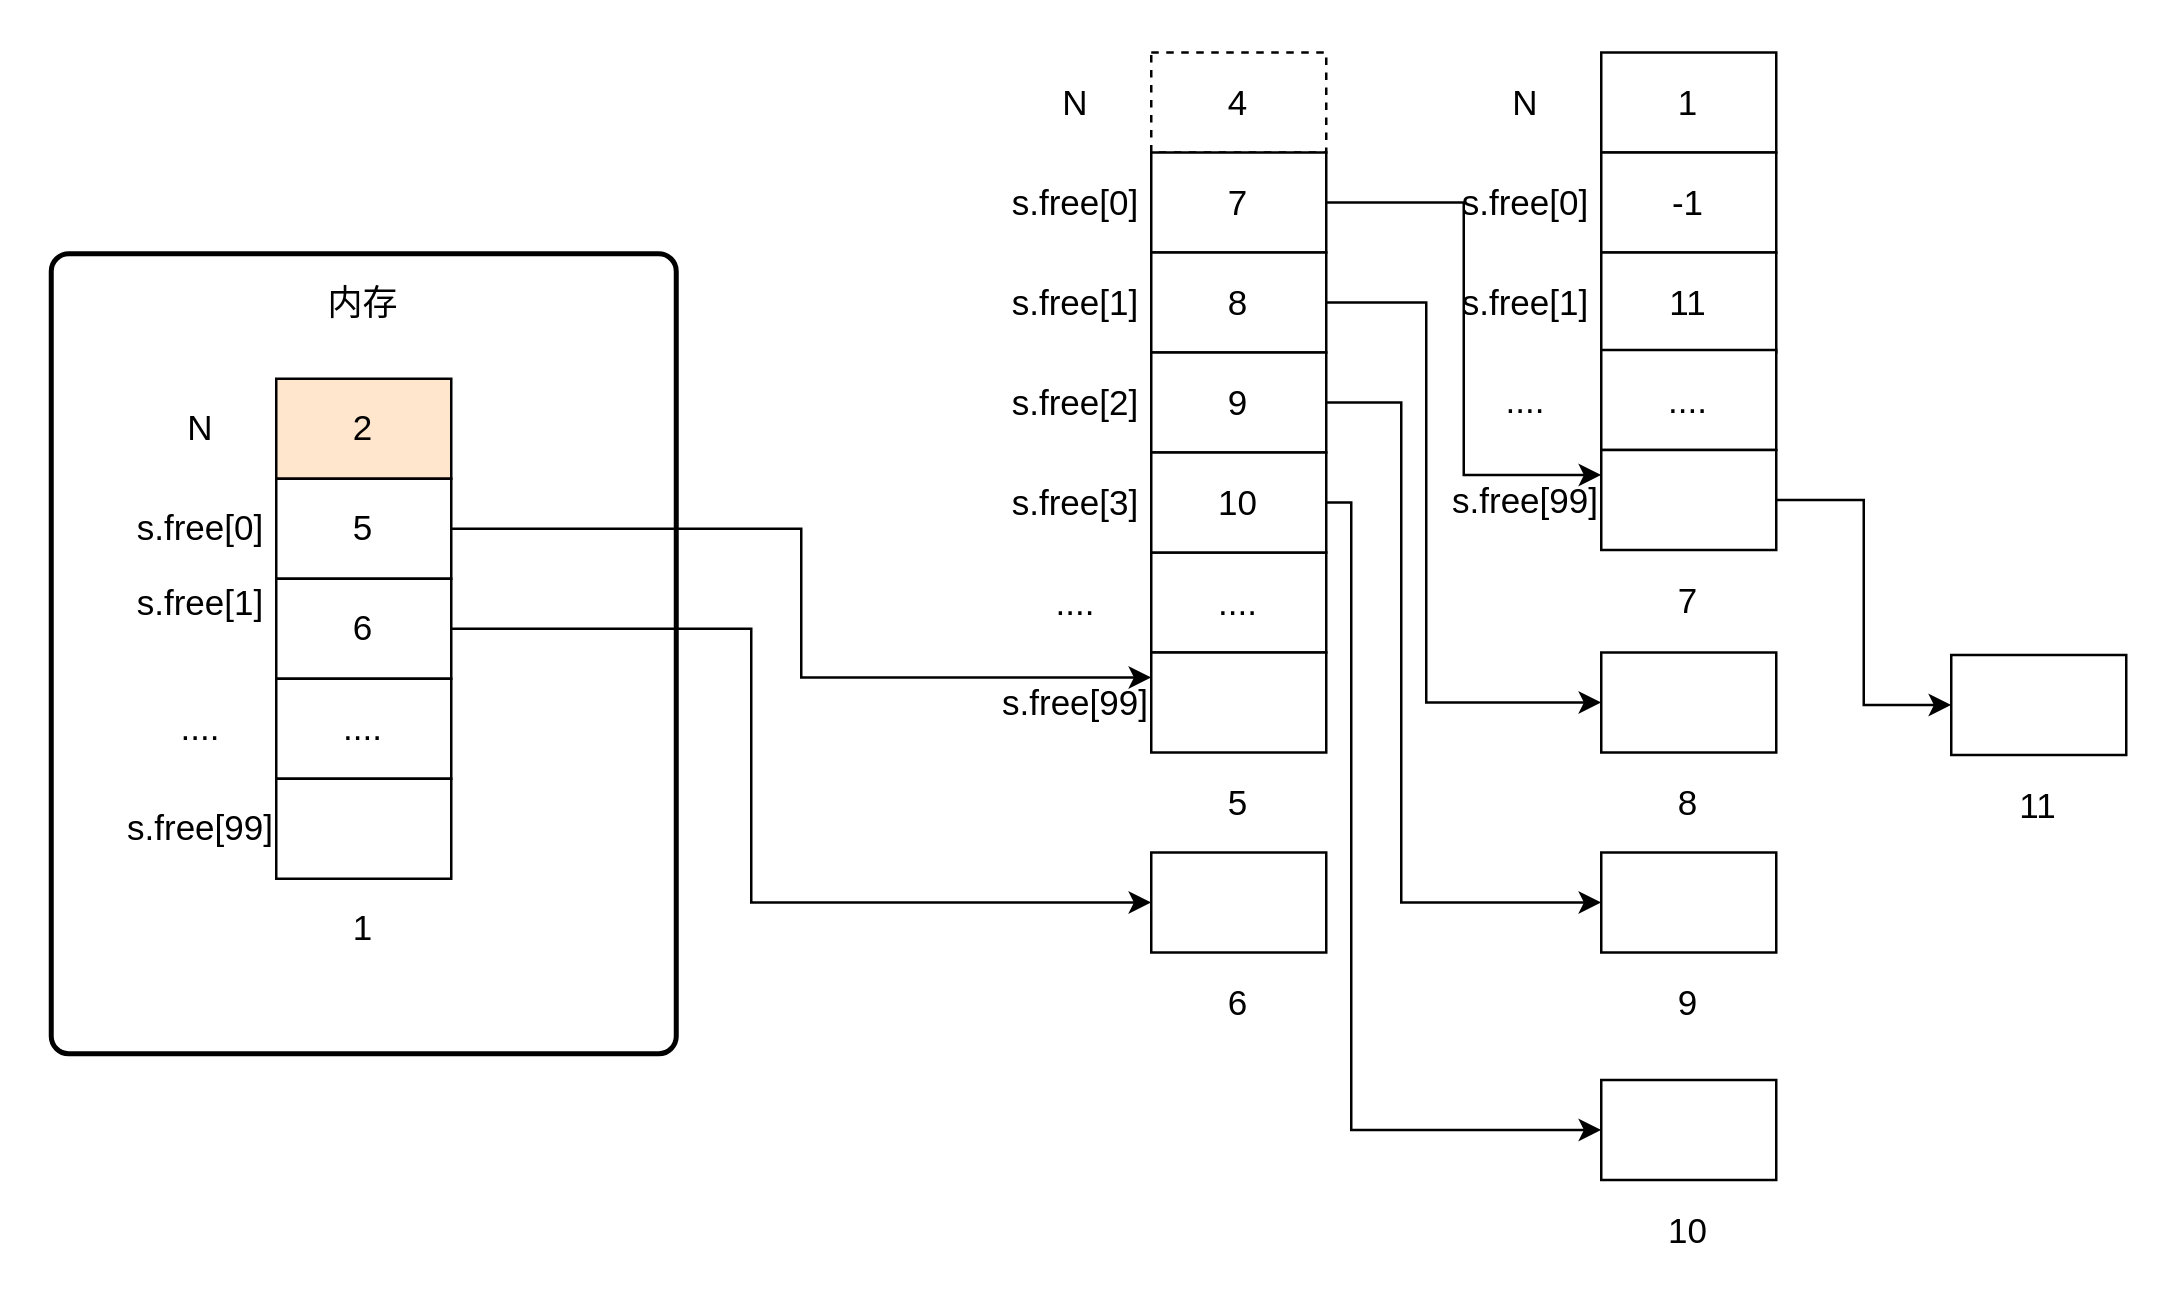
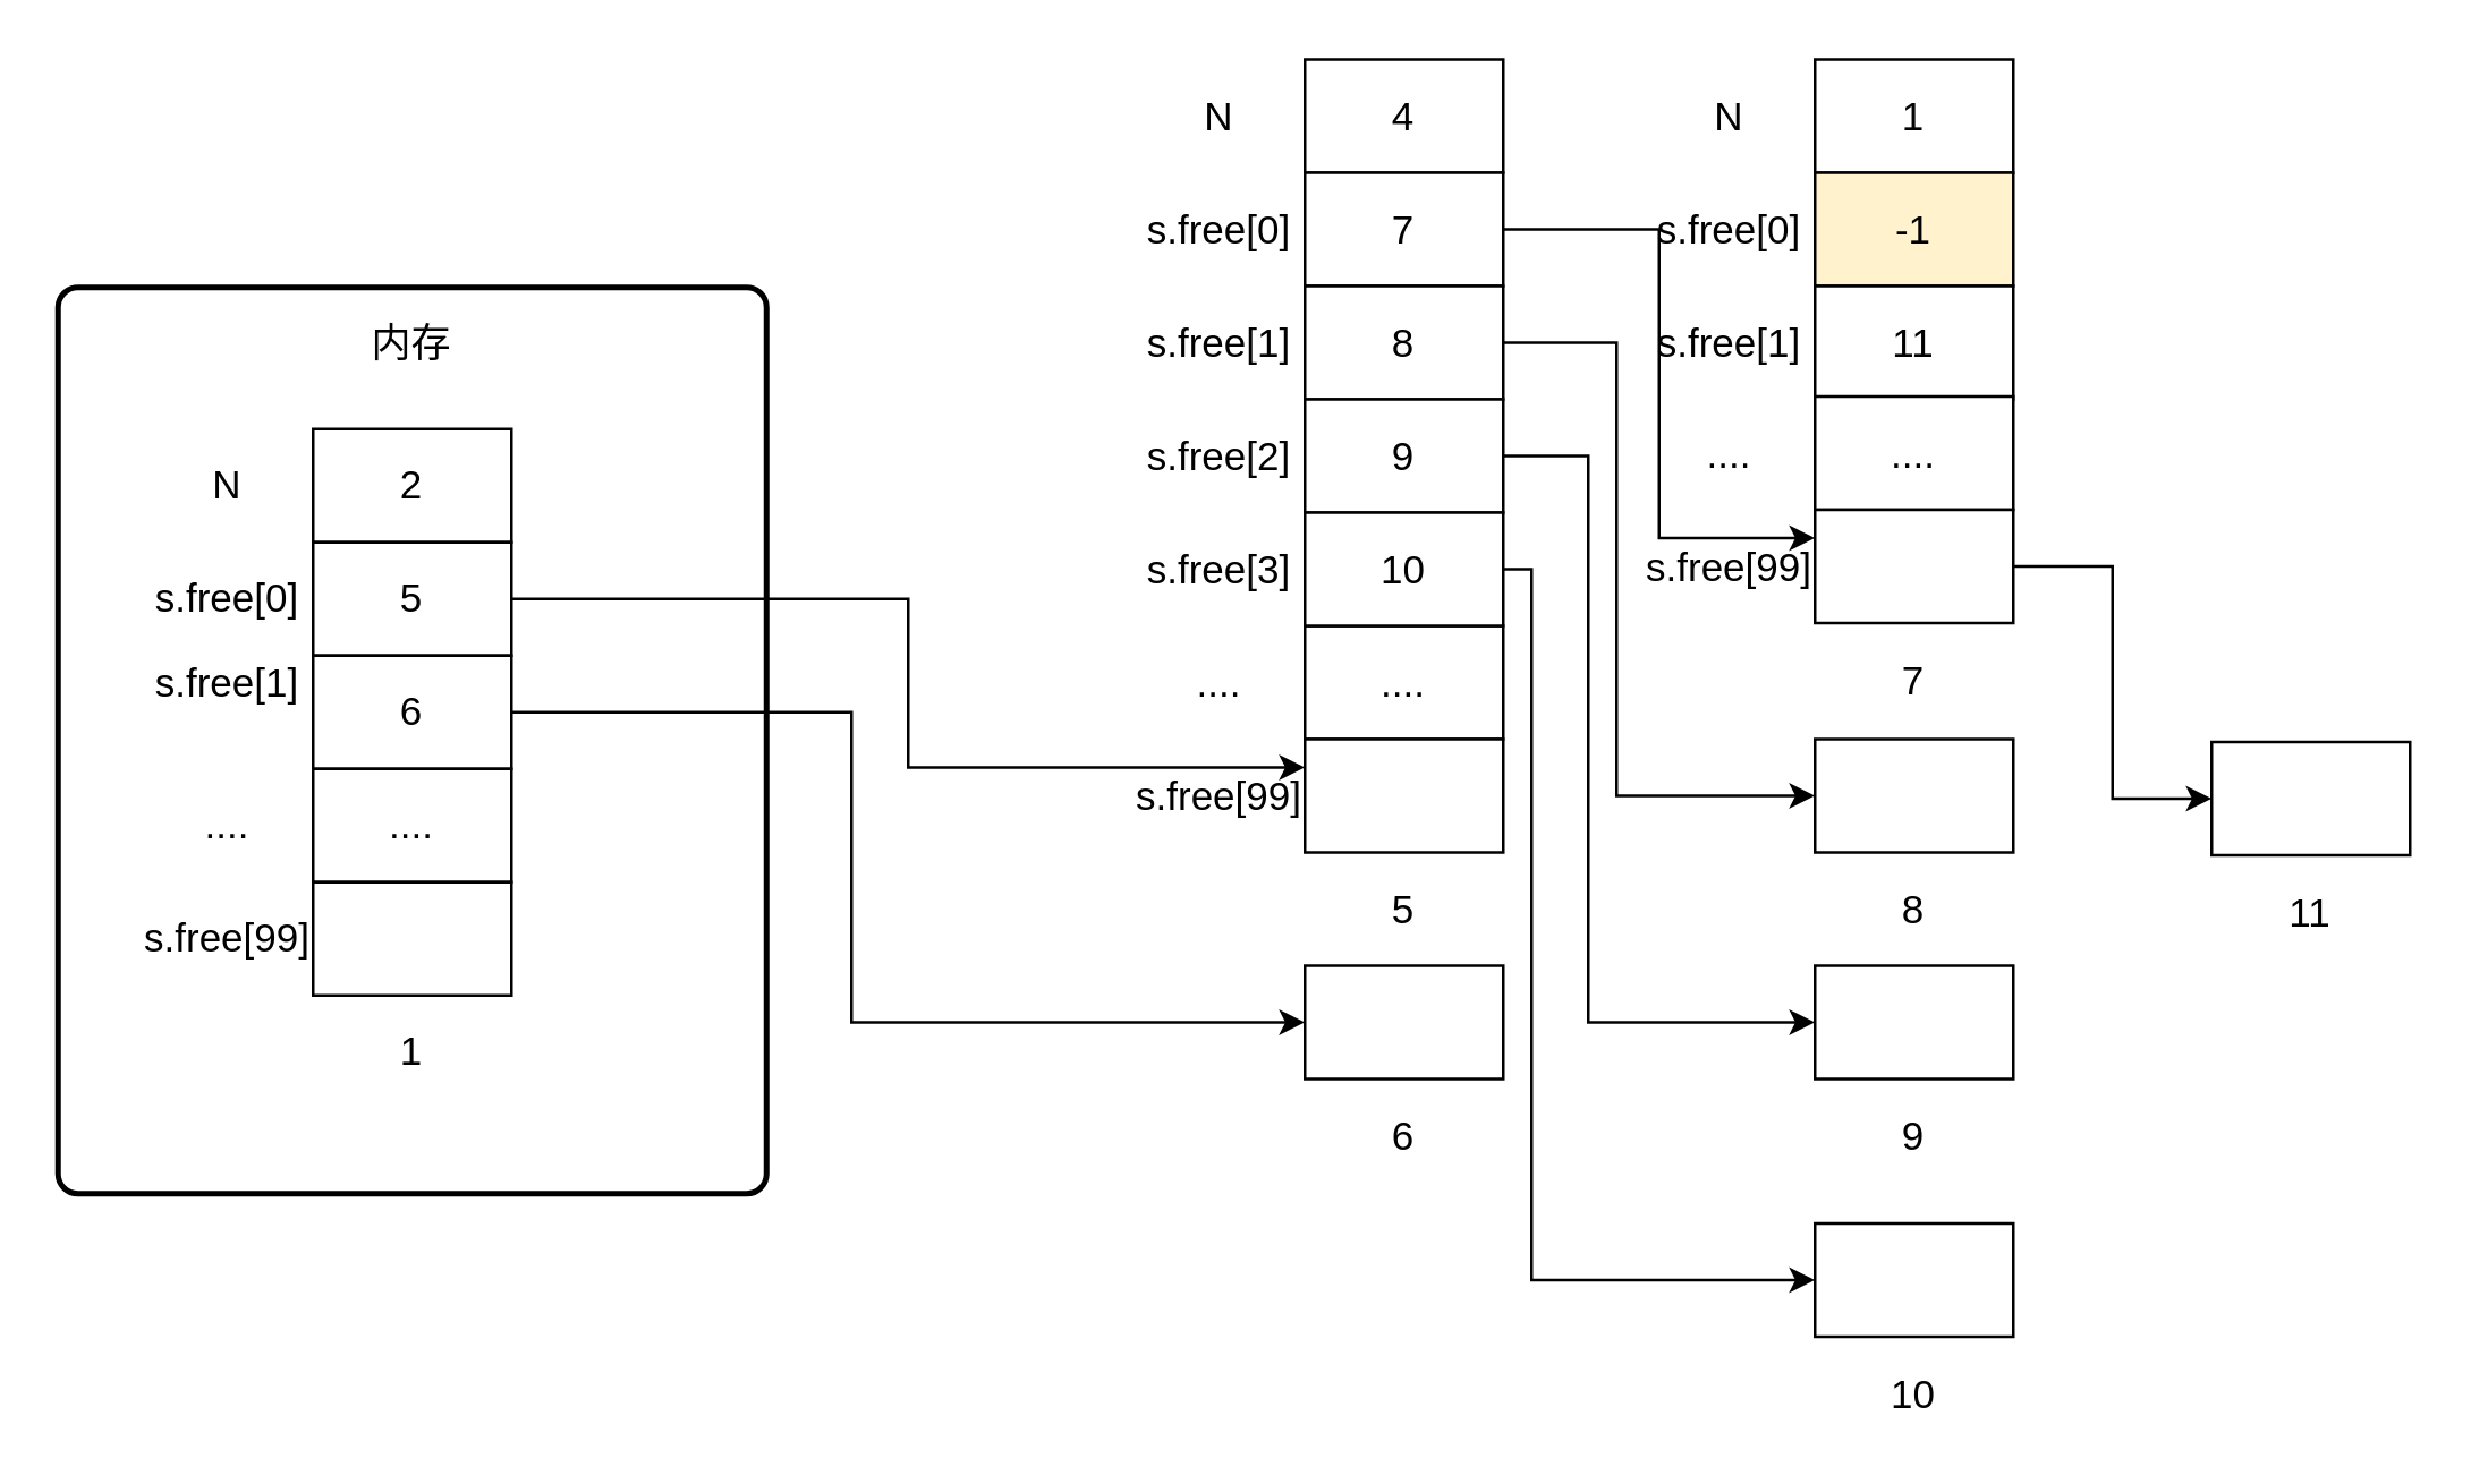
  <mxCell id="0" />
  <mxCell id="1" parent="0" />
  <mxCell id="2" value="" style="rounded=1;whiteSpace=wrap;html=1;absoluteArcSize=1;arcSize=14;strokeWidth=2;fontSize=14;" vertex="1" parent="1"><mxGeometry x="20" y="101" width="250" height="320" as="geometry" /></mxCell>
- <mxCell id="3" value="2" style="rounded=0;whiteSpace=wrap;html=1;fontSize=14;fillColor=#ffe6cc;" vertex="1" parent="1"><mxGeometry x="110" y="151" width="70" height="40" as="geometry" /></mxCell>
+ <mxCell id="3" value="2" style="rounded=0;whiteSpace=wrap;html=1;fontSize=14;" vertex="1" parent="1"><mxGeometry x="110" y="151" width="70" height="40" as="geometry" /></mxCell>
  <mxCell id="4" style="edgeStyle=orthogonalEdgeStyle;rounded=0;orthogonalLoop=1;jettySize=auto;html=1;exitX=1;exitY=0.5;exitDx=0;exitDy=0;entryX=0;entryY=0.25;entryDx=0;entryDy=0;" edge="1" parent="1" source="5" target="27"><mxGeometry relative="1" as="geometry" /></mxCell>
  <mxCell id="5" value="5" style="rounded=0;whiteSpace=wrap;html=1;fontSize=14;" vertex="1" parent="1"><mxGeometry x="110" y="191" width="70" height="40" as="geometry" /></mxCell>
  <mxCell id="6" style="edgeStyle=orthogonalEdgeStyle;rounded=0;orthogonalLoop=1;jettySize=auto;html=1;exitX=1;exitY=0.5;exitDx=0;exitDy=0;entryX=0;entryY=0.5;entryDx=0;entryDy=0;" edge="1" parent="1" source="7" target="30"><mxGeometry relative="1" as="geometry"><Array as="points"><mxPoint x="300" y="251" /><mxPoint x="300" y="361" /></Array></mxGeometry></mxCell>
  <mxCell id="7" value="6" style="rounded=0;whiteSpace=wrap;html=1;fontSize=14;" vertex="1" parent="1"><mxGeometry x="110" y="231" width="70" height="40" as="geometry" /></mxCell>
  <mxCell id="8" value="...." style="rounded=0;whiteSpace=wrap;html=1;fontSize=14;" vertex="1" parent="1"><mxGeometry x="110" y="271" width="70" height="40" as="geometry" /></mxCell>
  <mxCell id="9" value="N" style="text;html=1;strokeColor=none;fillColor=none;align=center;verticalAlign=middle;whiteSpace=wrap;rounded=0;fontSize=14;" vertex="1" parent="1"><mxGeometry x="60" y="161" width="40" height="20" as="geometry" /></mxCell>
  <mxCell id="10" value="s.free[0]" style="text;html=1;strokeColor=none;fillColor=none;align=center;verticalAlign=middle;whiteSpace=wrap;rounded=0;fontSize=14;" vertex="1" parent="1"><mxGeometry x="60" y="201" width="40" height="20" as="geometry" /></mxCell>
  <mxCell id="11" value="s.free[1]" style="text;html=1;strokeColor=none;fillColor=none;align=center;verticalAlign=middle;whiteSpace=wrap;rounded=0;fontSize=14;" vertex="1" parent="1"><mxGeometry x="60" y="231" width="40" height="20" as="geometry" /></mxCell>
  <mxCell id="12" value="s.free[99]" style="text;html=1;strokeColor=none;fillColor=none;align=center;verticalAlign=middle;whiteSpace=wrap;rounded=0;fontSize=14;" vertex="1" parent="1"><mxGeometry x="60" y="321" width="40" height="20" as="geometry" /></mxCell>
  <mxCell id="13" value="" style="rounded=0;whiteSpace=wrap;html=1;fontSize=14;" vertex="1" parent="1"><mxGeometry x="110" y="311" width="70" height="40" as="geometry" /></mxCell>
  <mxCell id="14" value="...." style="text;html=1;strokeColor=none;fillColor=none;align=center;verticalAlign=middle;whiteSpace=wrap;rounded=0;fontSize=14;" vertex="1" parent="1"><mxGeometry x="60" y="281" width="40" height="20" as="geometry" /></mxCell>
  <mxCell id="15" value="1" style="text;html=1;strokeColor=none;fillColor=none;align=center;verticalAlign=middle;whiteSpace=wrap;rounded=0;fontSize=14;" vertex="1" parent="1"><mxGeometry x="125" y="361" width="40" height="20" as="geometry" /></mxCell>
  <mxCell id="16" value="内存" style="text;html=1;strokeColor=none;fillColor=none;align=center;verticalAlign=middle;whiteSpace=wrap;rounded=0;fontSize=14;" vertex="1" parent="1"><mxGeometry x="125" y="111" width="40" height="20" as="geometry" /></mxCell>
- <mxCell id="17" value="4" style="rounded=0;whiteSpace=wrap;html=1;fontSize=14;dashed=1;" vertex="1" parent="1"><mxGeometry x="460" y="20.5" width="70" height="40" as="geometry" /></mxCell>
+ <mxCell id="17" value="4" style="rounded=0;whiteSpace=wrap;html=1;fontSize=14;" vertex="1" parent="1"><mxGeometry x="460" y="20.5" width="70" height="40" as="geometry" /></mxCell>
  <mxCell id="18" style="edgeStyle=orthogonalEdgeStyle;rounded=0;orthogonalLoop=1;jettySize=auto;html=1;exitX=1;exitY=0.5;exitDx=0;exitDy=0;entryX=0;entryY=0.25;entryDx=0;entryDy=0;fontSize=14;" edge="1" parent="1" source="19" target="47"><mxGeometry relative="1" as="geometry" /></mxCell>
  <mxCell id="19" value="7" style="rounded=0;whiteSpace=wrap;html=1;fontSize=14;" vertex="1" parent="1"><mxGeometry x="460" y="60.5" width="70" height="40" as="geometry" /></mxCell>
  <mxCell id="20" style="edgeStyle=orthogonalEdgeStyle;rounded=0;orthogonalLoop=1;jettySize=auto;html=1;exitX=1;exitY=0.5;exitDx=0;exitDy=0;entryX=0;entryY=0.5;entryDx=0;entryDy=0;fontSize=14;" edge="1" parent="1" source="21" target="50"><mxGeometry relative="1" as="geometry"><Array as="points"><mxPoint x="570" y="120.5" /><mxPoint x="570" y="280.5" /></Array></mxGeometry></mxCell>
  <mxCell id="21" value="8" style="rounded=0;whiteSpace=wrap;html=1;fontSize=14;" vertex="1" parent="1"><mxGeometry x="460" y="100.5" width="70" height="40" as="geometry" /></mxCell>
  <mxCell id="22" value="...." style="rounded=0;whiteSpace=wrap;html=1;fontSize=14;" vertex="1" parent="1"><mxGeometry x="460" y="220.5" width="70" height="40" as="geometry" /></mxCell>
  <mxCell id="23" value="N" style="text;html=1;strokeColor=none;fillColor=none;align=center;verticalAlign=middle;whiteSpace=wrap;rounded=0;fontSize=14;" vertex="1" parent="1"><mxGeometry x="410" y="30.5" width="40" height="20" as="geometry" /></mxCell>
  <mxCell id="24" value="s.free[0]" style="text;html=1;strokeColor=none;fillColor=none;align=center;verticalAlign=middle;whiteSpace=wrap;rounded=0;fontSize=14;" vertex="1" parent="1"><mxGeometry x="410" y="70.5" width="40" height="20" as="geometry" /></mxCell>
  <mxCell id="25" value="s.free[1]" style="text;html=1;strokeColor=none;fillColor=none;align=center;verticalAlign=middle;whiteSpace=wrap;rounded=0;fontSize=14;" vertex="1" parent="1"><mxGeometry x="410" y="110.5" width="40" height="20" as="geometry" /></mxCell>
  <mxCell id="26" value="s.free[99]" style="text;html=1;strokeColor=none;fillColor=none;align=center;verticalAlign=middle;whiteSpace=wrap;rounded=0;fontSize=14;" vertex="1" parent="1"><mxGeometry x="410" y="270.5" width="40" height="20" as="geometry" /></mxCell>
  <mxCell id="27" value="" style="rounded=0;whiteSpace=wrap;html=1;fontSize=14;" vertex="1" parent="1"><mxGeometry x="460" y="260.5" width="70" height="40" as="geometry" /></mxCell>
  <mxCell id="28" value="...." style="text;html=1;strokeColor=none;fillColor=none;align=center;verticalAlign=middle;whiteSpace=wrap;rounded=0;fontSize=14;" vertex="1" parent="1"><mxGeometry x="410" y="230.5" width="40" height="20" as="geometry" /></mxCell>
  <mxCell id="29" value="5" style="text;html=1;strokeColor=none;fillColor=none;align=center;verticalAlign=middle;whiteSpace=wrap;rounded=0;fontSize=14;" vertex="1" parent="1"><mxGeometry x="475" y="310.5" width="40" height="20" as="geometry" /></mxCell>
  <mxCell id="30" value="" style="rounded=0;whiteSpace=wrap;html=1;fontSize=14;" vertex="1" parent="1"><mxGeometry x="460" y="340.5" width="70" height="40" as="geometry" /></mxCell>
  <mxCell id="31" value="6" style="text;html=1;strokeColor=none;fillColor=none;align=center;verticalAlign=middle;whiteSpace=wrap;rounded=0;fontSize=14;" vertex="1" parent="1"><mxGeometry x="475" y="390.5" width="40" height="20" as="geometry" /></mxCell>
  <mxCell id="32" style="edgeStyle=orthogonalEdgeStyle;rounded=0;orthogonalLoop=1;jettySize=auto;html=1;exitX=1;exitY=0.5;exitDx=0;exitDy=0;entryX=0;entryY=0.5;entryDx=0;entryDy=0;fontSize=14;" edge="1" parent="1" source="33" target="53"><mxGeometry relative="1" as="geometry"><Array as="points"><mxPoint x="560" y="160.5" /><mxPoint x="560" y="360.5" /></Array></mxGeometry></mxCell>
  <mxCell id="33" value="9" style="rounded=0;whiteSpace=wrap;html=1;fontSize=14;" vertex="1" parent="1"><mxGeometry x="460" y="140.5" width="70" height="40" as="geometry" /></mxCell>
  <mxCell id="34" style="edgeStyle=orthogonalEdgeStyle;rounded=0;orthogonalLoop=1;jettySize=auto;html=1;exitX=1;exitY=0.5;exitDx=0;exitDy=0;entryX=0;entryY=0.5;entryDx=0;entryDy=0;fontSize=14;" edge="1" parent="1" source="35" target="55"><mxGeometry relative="1" as="geometry"><Array as="points"><mxPoint x="540" y="200.5" /><mxPoint x="540" y="451.5" /></Array></mxGeometry></mxCell>
  <mxCell id="35" value="10" style="rounded=0;whiteSpace=wrap;html=1;fontSize=14;" vertex="1" parent="1"><mxGeometry x="460" y="180.5" width="70" height="40" as="geometry" /></mxCell>
  <mxCell id="36" value="s.free[2]" style="text;html=1;strokeColor=none;fillColor=none;align=center;verticalAlign=middle;whiteSpace=wrap;rounded=0;fontSize=14;" vertex="1" parent="1"><mxGeometry x="410" y="150.5" width="40" height="20" as="geometry" /></mxCell>
  <mxCell id="37" value="s.free[3]" style="text;html=1;strokeColor=none;fillColor=none;align=center;verticalAlign=middle;whiteSpace=wrap;rounded=0;fontSize=14;" vertex="1" parent="1"><mxGeometry x="410" y="190.5" width="40" height="20" as="geometry" /></mxCell>
  <mxCell id="38" value="1" style="rounded=0;whiteSpace=wrap;html=1;fontSize=14;" vertex="1" parent="1"><mxGeometry x="640" y="20.5" width="70" height="40" as="geometry" /></mxCell>
- <mxCell id="39" value="-1" style="rounded=0;whiteSpace=wrap;html=1;fontSize=14;" vertex="1" parent="1"><mxGeometry x="640" y="60.5" width="70" height="40" as="geometry" /></mxCell>
+ <mxCell id="39" value="-1" style="rounded=0;whiteSpace=wrap;html=1;fontSize=14;fillColor=#fff2cc;" vertex="1" parent="1"><mxGeometry x="640" y="60.5" width="70" height="40" as="geometry" /></mxCell>
  <mxCell id="40" value="11" style="rounded=0;whiteSpace=wrap;html=1;fontSize=14;" vertex="1" parent="1"><mxGeometry x="640" y="100.5" width="70" height="40" as="geometry" /></mxCell>
  <mxCell id="41" value="...." style="rounded=0;whiteSpace=wrap;html=1;fontSize=14;" vertex="1" parent="1"><mxGeometry x="640" y="139.5" width="70" height="40" as="geometry" /></mxCell>
  <mxCell id="42" value="N" style="text;html=1;strokeColor=none;fillColor=none;align=center;verticalAlign=middle;whiteSpace=wrap;rounded=0;fontSize=14;" vertex="1" parent="1"><mxGeometry x="590" y="30.5" width="40" height="20" as="geometry" /></mxCell>
  <mxCell id="43" value="s.free[0]" style="text;html=1;strokeColor=none;fillColor=none;align=center;verticalAlign=middle;whiteSpace=wrap;rounded=0;fontSize=14;" vertex="1" parent="1"><mxGeometry x="590" y="70.5" width="40" height="20" as="geometry" /></mxCell>
  <mxCell id="44" value="s.free[1]" style="text;html=1;strokeColor=none;fillColor=none;align=center;verticalAlign=middle;whiteSpace=wrap;rounded=0;fontSize=14;" vertex="1" parent="1"><mxGeometry x="590" y="110.5" width="40" height="20" as="geometry" /></mxCell>
  <mxCell id="45" value="s.free[99]" style="text;html=1;strokeColor=none;fillColor=none;align=center;verticalAlign=middle;whiteSpace=wrap;rounded=0;fontSize=14;" vertex="1" parent="1"><mxGeometry x="590" y="189.5" width="40" height="20" as="geometry" /></mxCell>
  <mxCell id="46" style="edgeStyle=orthogonalEdgeStyle;rounded=0;orthogonalLoop=1;jettySize=auto;html=1;exitX=1;exitY=0.5;exitDx=0;exitDy=0;entryX=0;entryY=0.5;entryDx=0;entryDy=0;fontSize=14;" edge="1" parent="1" source="47" target="57"><mxGeometry relative="1" as="geometry" /></mxCell>
  <mxCell id="47" value="" style="rounded=0;whiteSpace=wrap;html=1;fontSize=14;" vertex="1" parent="1"><mxGeometry x="640" y="179.5" width="70" height="40" as="geometry" /></mxCell>
  <mxCell id="48" value="...." style="text;html=1;strokeColor=none;fillColor=none;align=center;verticalAlign=middle;whiteSpace=wrap;rounded=0;fontSize=14;" vertex="1" parent="1"><mxGeometry x="590" y="149.5" width="40" height="20" as="geometry" /></mxCell>
  <mxCell id="49" value="7" style="text;html=1;strokeColor=none;fillColor=none;align=center;verticalAlign=middle;whiteSpace=wrap;rounded=0;fontSize=14;" vertex="1" parent="1"><mxGeometry x="655" y="229.5" width="40" height="20" as="geometry" /></mxCell>
  <mxCell id="50" value="" style="rounded=0;whiteSpace=wrap;html=1;fontSize=14;" vertex="1" parent="1"><mxGeometry x="640" y="260.5" width="70" height="40" as="geometry" /></mxCell>
  <mxCell id="51" value="8" style="text;html=1;strokeColor=none;fillColor=none;align=center;verticalAlign=middle;whiteSpace=wrap;rounded=0;fontSize=14;" vertex="1" parent="1"><mxGeometry x="655" y="310.5" width="40" height="20" as="geometry" /></mxCell>
  <mxCell id="52" style="edgeStyle=orthogonalEdgeStyle;rounded=0;orthogonalLoop=1;jettySize=auto;html=1;exitX=0.5;exitY=1;exitDx=0;exitDy=0;fontSize=14;" edge="1" parent="1"><mxGeometry relative="1" as="geometry"><mxPoint x="675" y="329.5" as="sourcePoint" /><mxPoint x="675" y="329.5" as="targetPoint" /></mxGeometry></mxCell>
  <mxCell id="53" value="" style="rounded=0;whiteSpace=wrap;html=1;fontSize=14;" vertex="1" parent="1"><mxGeometry x="640" y="340.5" width="70" height="40" as="geometry" /></mxCell>
  <mxCell id="54" value="9" style="text;html=1;strokeColor=none;fillColor=none;align=center;verticalAlign=middle;whiteSpace=wrap;rounded=0;fontSize=14;" vertex="1" parent="1"><mxGeometry x="655" y="390.5" width="40" height="20" as="geometry" /></mxCell>
  <mxCell id="55" value="" style="rounded=0;whiteSpace=wrap;html=1;fontSize=14;" vertex="1" parent="1"><mxGeometry x="640" y="431.5" width="70" height="40" as="geometry" /></mxCell>
  <mxCell id="56" value="10" style="text;html=1;strokeColor=none;fillColor=none;align=center;verticalAlign=middle;whiteSpace=wrap;rounded=0;fontSize=14;" vertex="1" parent="1"><mxGeometry x="655" y="481.5" width="40" height="20" as="geometry" /></mxCell>
  <mxCell id="57" value="" style="rounded=0;whiteSpace=wrap;html=1;fontSize=14;" vertex="1" parent="1"><mxGeometry x="780" y="261.5" width="70" height="40" as="geometry" /></mxCell>
  <mxCell id="58" value="11" style="text;html=1;strokeColor=none;fillColor=none;align=center;verticalAlign=middle;whiteSpace=wrap;rounded=0;fontSize=14;" vertex="1" parent="1"><mxGeometry x="795" y="311.5" width="40" height="20" as="geometry" /></mxCell>
